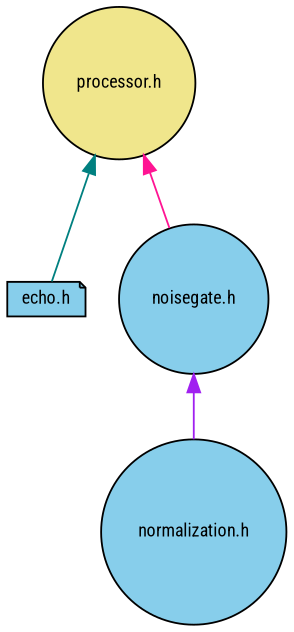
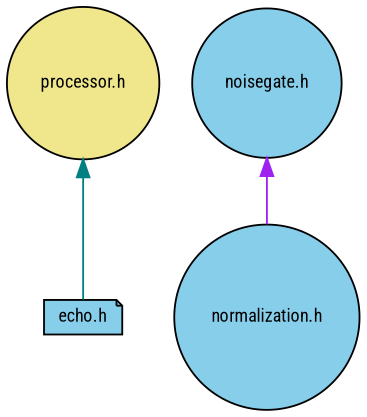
  digraph {
    fontname="Roboto Condensed"
    node [color=black fillcolor=skyblue fontname="Roboto Condensed" fontsize=10 shape=circle style=filled]
    edge [dir=back fontname="Roboto Condensed" fontsize=10 labelfontname=Helvetica labelfontsize=10 style=solid]
    n1 [fillcolor=khaki fontcolor=black height=0.2 label="processor.h" width=0.4]
    n2 [height=0.2 label="echo.h" shape=note width=0.4]
    n3 [height=0.2 label="noisegate.h" width=0.4]
    n4 [height=0.2 label="normalization.h" width=0.4]
    n1 -> n2 [color=teal]
-   n1 -> n3 [color=deeppink]
    n3 -> n4 [color=purple]
  }
